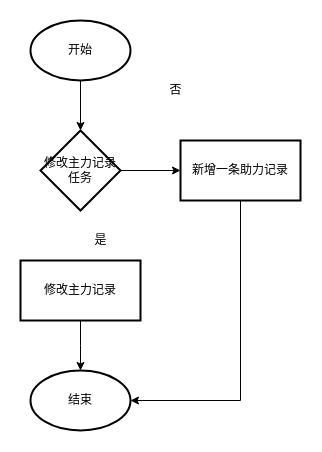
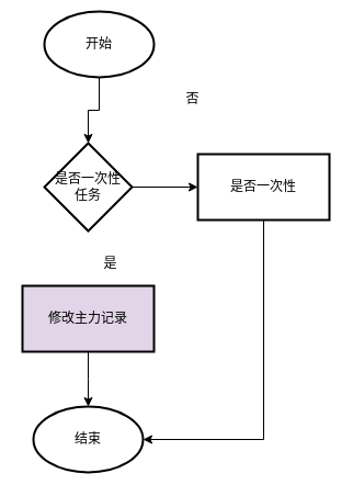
  <mxCell id="0" />
  <mxCell id="1" parent="0" />
  <mxCell id="2" value="" style="edgeStyle=orthogonalEdgeStyle;rounded=0;orthogonalLoop=1;jettySize=auto;html=1;" edge="1" parent="1" source="3" target="5"><mxGeometry relative="1" as="geometry" /></mxCell>
- <mxCell id="3" value="开始" style="strokeWidth=2;html=1;shape=mxgraph.flowchart.start_1;whiteSpace=wrap;" vertex="1" parent="1"><mxGeometry x="30" y="20" width="100" height="60" as="geometry" /></mxCell>
+ <mxCell id="3" value="开始" style="strokeWidth=2;html=1;shape=mxgraph.flowchart.start_1;whiteSpace=wrap;" vertex="1" parent="1"><mxGeometry x="40" y="10" width="100" height="60" as="geometry" /></mxCell>
  <mxCell id="4" value="" style="edgeStyle=orthogonalEdgeStyle;rounded=0;orthogonalLoop=1;jettySize=auto;html=1;" edge="1" parent="1" source="5" target="9"><mxGeometry relative="1" as="geometry" /></mxCell>
- <mxCell id="5" value="修改主力记录&lt;br&gt;任务" style="rhombus;whiteSpace=wrap;html=1;strokeWidth=2;" vertex="1" parent="1"><mxGeometry x="40" y="130" width="80" height="80" as="geometry" /></mxCell>
+ <mxCell id="5" value="是否一次性&lt;br&gt;任务" style="rhombus;whiteSpace=wrap;html=1;strokeWidth=2;" vertex="1" parent="1"><mxGeometry x="40" y="130" width="80" height="80" as="geometry" /></mxCell>
  <mxCell id="6" value="" style="edgeStyle=orthogonalEdgeStyle;rounded=0;orthogonalLoop=1;jettySize=auto;html=1;" edge="1" parent="1" source="7"><mxGeometry relative="1" as="geometry"><mxPoint x="80" y="370" as="targetPoint" /></mxGeometry></mxCell>
- <mxCell id="7" value="修改主力记录" style="whiteSpace=wrap;html=1;strokeWidth=2;" vertex="1" parent="1"><mxGeometry x="20" y="260" width="120" height="60" as="geometry" /></mxCell>
+ <mxCell id="7" value="修改主力记录" style="whiteSpace=wrap;html=1;strokeWidth=2;fillColor=#e1d5e7;" vertex="1" parent="1"><mxGeometry x="20" y="260" width="120" height="60" as="geometry" /></mxCell>
  <mxCell id="8" style="edgeStyle=orthogonalEdgeStyle;rounded=0;orthogonalLoop=1;jettySize=auto;html=1;entryX=1;entryY=0.5;entryDx=0;entryDy=0;entryPerimeter=0;" edge="1" parent="1" source="9" target="10"><mxGeometry relative="1" as="geometry"><Array as="points"><mxPoint x="240" y="400" /></Array></mxGeometry></mxCell>
- <mxCell id="9" value="新增一条助力记录" style="whiteSpace=wrap;html=1;strokeWidth=2;" vertex="1" parent="1"><mxGeometry x="180" y="140" width="120" height="60" as="geometry" /></mxCell>
+ <mxCell id="9" value="是否一次性" style="whiteSpace=wrap;html=1;strokeWidth=2;" vertex="1" parent="1"><mxGeometry x="180" y="140" width="120" height="60" as="geometry" /></mxCell>
  <mxCell id="10" value="结束" style="strokeWidth=2;html=1;shape=mxgraph.flowchart.start_1;whiteSpace=wrap;" vertex="1" parent="1"><mxGeometry x="30" y="370" width="100" height="60" as="geometry" /></mxCell>
  <mxCell id="11" value="否" style="text;html=1;align=center;verticalAlign=middle;resizable=0;points=[];autosize=1;strokeColor=none;fillColor=none;" vertex="1" parent="1"><mxGeometry x="160" y="80" width="30" height="20" as="geometry" /></mxCell>
  <mxCell id="12" value="是" style="text;html=1;align=center;verticalAlign=middle;resizable=0;points=[];autosize=1;strokeColor=none;fillColor=none;" vertex="1" parent="1"><mxGeometry x="85" y="230" width="30" height="20" as="geometry" /></mxCell>
